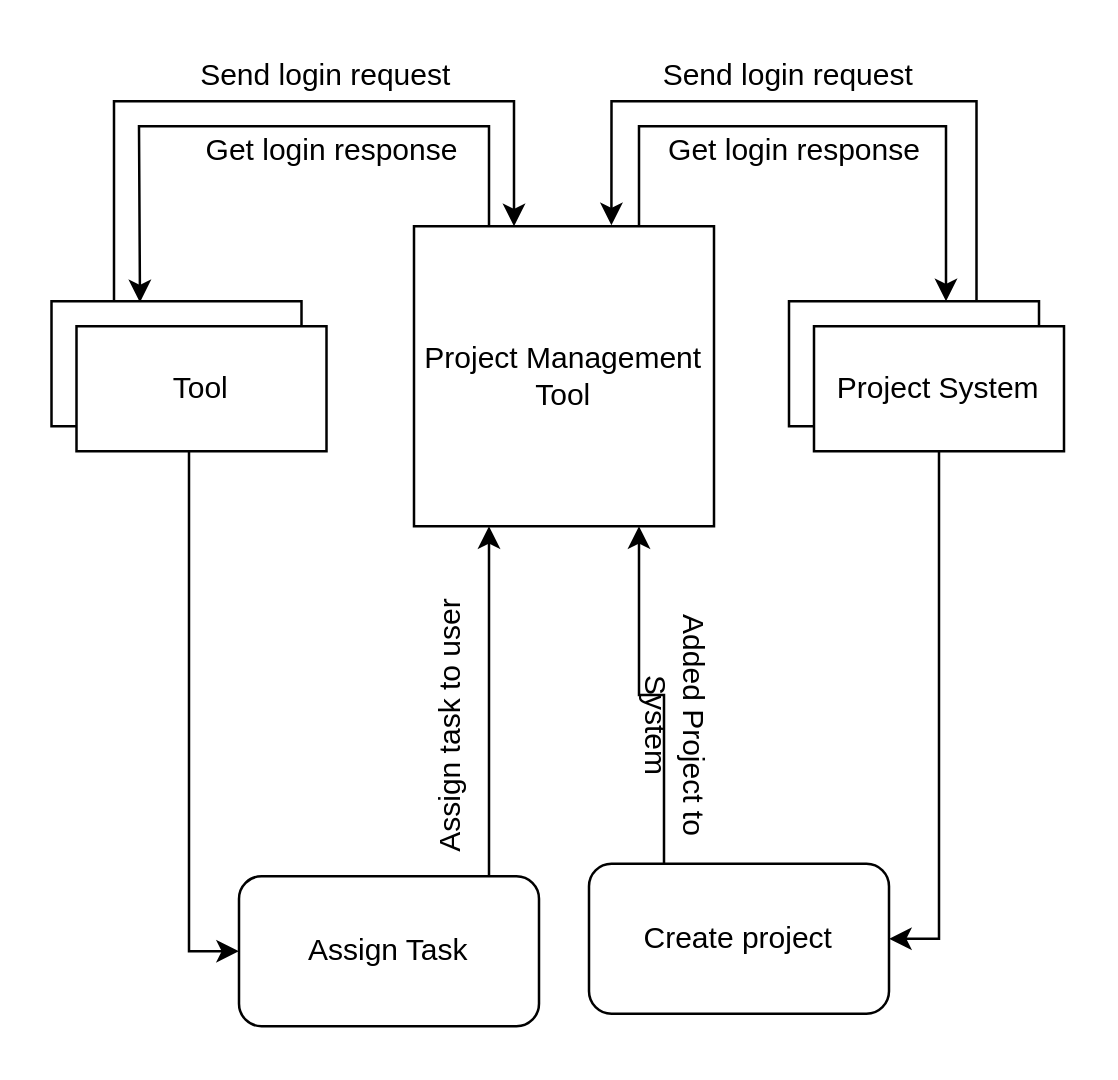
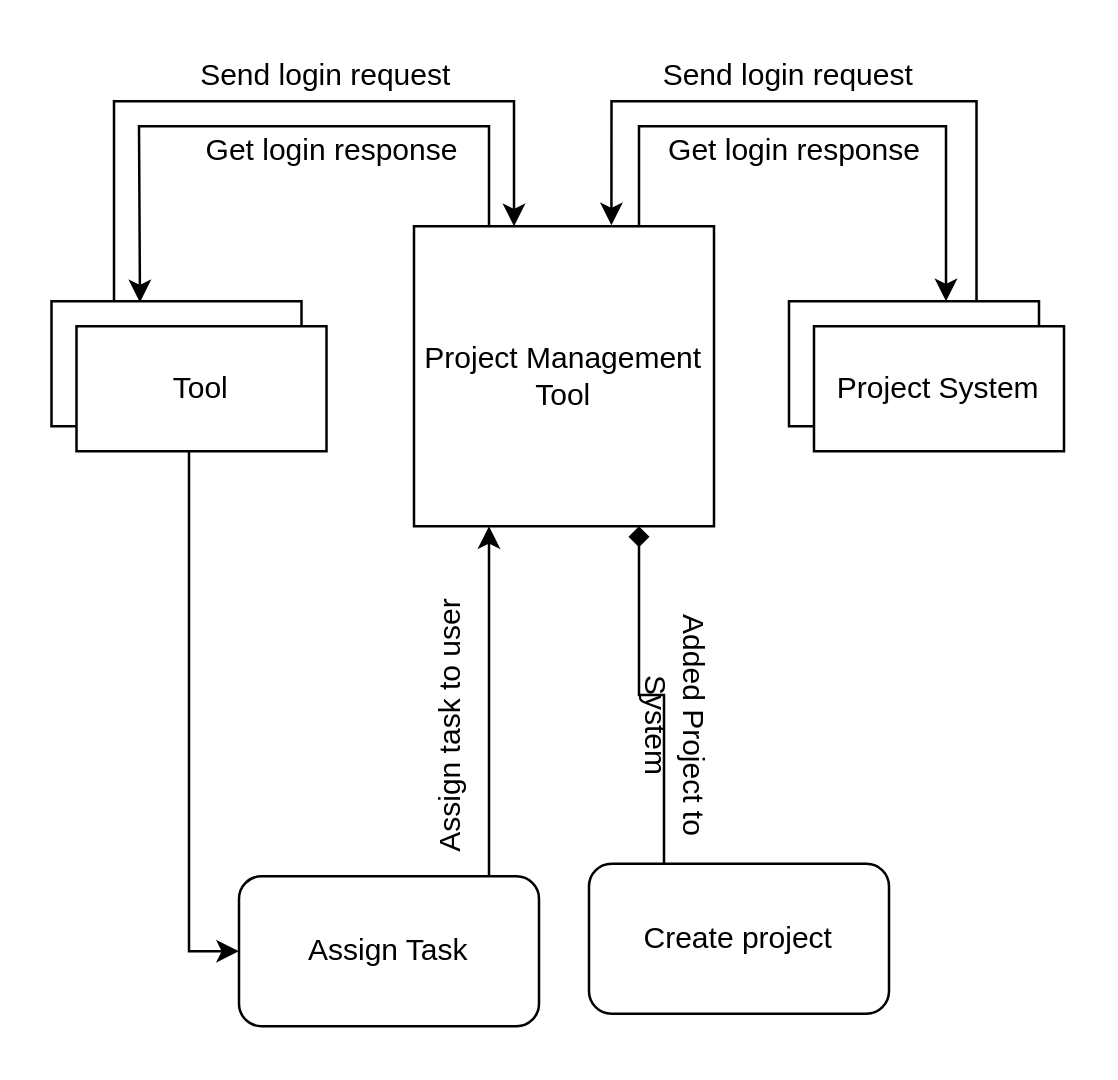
  <mxCell id="0" />
  <mxCell id="1" parent="0" />
  <mxCell id="2" value="Assign Task" style="rounded=1;whiteSpace=wrap;html=1;" vertex="1" parent="1"><mxGeometry x="95" y="350" width="120" height="60" as="geometry" /></mxCell>
- <mxCell id="3" style="edgeStyle=orthogonalEdgeStyle;rounded=0;orthogonalLoop=1;jettySize=auto;html=1;exitX=0.25;exitY=0;exitDx=0;exitDy=0;entryX=0.75;entryY=1;entryDx=0;entryDy=0;" edge="1" parent="1" source="5" target="12"><mxGeometry relative="1" as="geometry" /></mxCell>
+ <mxCell id="3" style="edgeStyle=orthogonalEdgeStyle;rounded=0;orthogonalLoop=1;jettySize=auto;html=1;exitX=0.25;exitY=0;exitDx=0;exitDy=0;entryX=0.75;entryY=1;entryDx=0;entryDy=0;endArrow=diamond;" edge="1" parent="1" source="5" target="12"><mxGeometry relative="1" as="geometry" /></mxCell>
  <mxCell id="4" style="edgeStyle=orthogonalEdgeStyle;rounded=0;orthogonalLoop=1;jettySize=auto;html=1;exitX=0.25;exitY=0;exitDx=0;exitDy=0;entryX=0.75;entryY=1;entryDx=0;entryDy=0;" edge="1" parent="1"><mxGeometry relative="1" as="geometry"><mxPoint x="195" y="350" as="sourcePoint" /><mxPoint x="195" y="210" as="targetPoint" /></mxGeometry></mxCell>
  <mxCell id="5" value="Create project" style="rounded=1;whiteSpace=wrap;html=1;" vertex="1" parent="1"><mxGeometry x="235" y="345" width="120" height="60" as="geometry" /></mxCell>
  <mxCell id="6" value="" style="endArrow=classic;html=1;rounded=0;exitX=0.25;exitY=0;exitDx=0;exitDy=0;" edge="1" parent="1" source="8"><mxGeometry width="50" height="50" relative="1" as="geometry"><mxPoint x="65" y="160" as="sourcePoint" /><mxPoint x="205" y="90" as="targetPoint" /><Array as="points"><mxPoint x="45" y="40" /><mxPoint x="205" y="40" /></Array></mxGeometry></mxCell>
  <mxCell id="7" value="" style="endArrow=none;html=1;rounded=0;exitX=0.354;exitY=0.009;exitDx=0;exitDy=0;exitPerimeter=0;entryX=0.25;entryY=0;entryDx=0;entryDy=0;startArrow=classic;startFill=1;endFill=0;" edge="1" parent="1" source="8" target="12"><mxGeometry width="50" height="50" relative="1" as="geometry"><mxPoint x="55" y="130" as="sourcePoint" /><mxPoint x="215" y="100" as="targetPoint" /><Array as="points"><mxPoint x="55" y="50" /><mxPoint x="195" y="50" /></Array></mxGeometry></mxCell>
  <mxCell id="8" value="" style="html=1;dashed=0;whiteSpace=wrap;" vertex="1" parent="1"><mxGeometry x="20" y="120" width="100" height="50" as="geometry" /></mxCell>
  <mxCell id="9" value="" style="html=1;dashed=0;whiteSpace=wrap;" vertex="1" parent="1"><mxGeometry x="315" y="120" width="100" height="50" as="geometry" /></mxCell>
  <mxCell id="10" style="edgeStyle=orthogonalEdgeStyle;rounded=0;orthogonalLoop=1;jettySize=auto;html=1;entryX=0;entryY=0.5;entryDx=0;entryDy=0;" edge="1" parent="1" source="11" target="2"><mxGeometry relative="1" as="geometry"><Array as="points"><mxPoint x="75" y="380" /></Array></mxGeometry></mxCell>
  <mxCell id="11" value="Tool" style="html=1;dashed=0;whiteSpace=wrap;" vertex="1" parent="1"><mxGeometry x="30" y="130" width="100" height="50" as="geometry" /></mxCell>
  <mxCell id="12" value="Project Management Tool" style="html=1;dashed=0;whiteSpace=wrap;" vertex="1" parent="1"><mxGeometry x="165" y="90" width="120" height="120" as="geometry" /></mxCell>
  <mxCell id="13" style="edgeStyle=orthogonalEdgeStyle;rounded=0;orthogonalLoop=1;jettySize=auto;html=1;entryX=0.658;entryY=-0.003;entryDx=0;entryDy=0;entryPerimeter=0;exitX=0.75;exitY=0;exitDx=0;exitDy=0;" edge="1" parent="1" source="9" target="12"><mxGeometry relative="1" as="geometry"><Array as="points"><mxPoint x="390" y="40" /><mxPoint x="244" y="40" /></Array></mxGeometry></mxCell>
  <mxCell id="14" style="edgeStyle=orthogonalEdgeStyle;rounded=0;orthogonalLoop=1;jettySize=auto;html=1;entryX=0.658;entryY=-0.003;entryDx=0;entryDy=0;entryPerimeter=0;exitX=0.628;exitY=0;exitDx=0;exitDy=0;exitPerimeter=0;startArrow=classic;startFill=1;endArrow=none;endFill=0;" edge="1" parent="1" source="9"><mxGeometry relative="1" as="geometry"><mxPoint x="401" y="120" as="sourcePoint" /><mxPoint x="255" y="90" as="targetPoint" /><Array as="points"><mxPoint x="378" y="50" /><mxPoint x="255" y="50" /></Array></mxGeometry></mxCell>
- <mxCell id="15" style="edgeStyle=orthogonalEdgeStyle;rounded=0;orthogonalLoop=1;jettySize=auto;html=1;entryX=1;entryY=0.5;entryDx=0;entryDy=0;" edge="1" parent="1" source="16" target="5"><mxGeometry relative="1" as="geometry" /></mxCell>
  <mxCell id="16" value="Project System" style="html=1;dashed=0;whiteSpace=wrap;" vertex="1" parent="1"><mxGeometry x="325" y="130" width="100" height="50" as="geometry" /></mxCell>
  <mxCell id="17" value="Send login request" style="text;html=1;strokeColor=none;fillColor=none;align=center;verticalAlign=middle;whiteSpace=wrap;rounded=0;" vertex="1" parent="1"><mxGeometry x="65" y="20" width="130" height="20" as="geometry" /></mxCell>
  <mxCell id="18" value="Send login request" style="text;html=1;strokeColor=none;fillColor=none;align=center;verticalAlign=middle;whiteSpace=wrap;rounded=0;" vertex="1" parent="1"><mxGeometry x="250" y="20" width="130" height="20" as="geometry" /></mxCell>
  <mxCell id="19" value="Added Project to System" style="text;html=1;strokeColor=none;fillColor=none;align=center;verticalAlign=middle;whiteSpace=wrap;rounded=0;rotation=90;" vertex="1" parent="1"><mxGeometry x="205" y="280" width="130" height="20" as="geometry" /></mxCell>
  <mxCell id="20" value="Assign task to user" style="text;html=1;strokeColor=none;fillColor=none;align=center;verticalAlign=middle;whiteSpace=wrap;rounded=0;rotation=-90;" vertex="1" parent="1"><mxGeometry x="115" y="280" width="130" height="20" as="geometry" /></mxCell>
  <mxCell id="21" value="Get login response" style="text;html=1;strokeColor=none;fillColor=none;align=center;verticalAlign=middle;whiteSpace=wrap;rounded=0;" vertex="1" parent="1"><mxGeometry x="80" y="50" width="105" height="20" as="geometry" /></mxCell>
  <mxCell id="22" value="Get login response" style="text;html=1;strokeColor=none;fillColor=none;align=center;verticalAlign=middle;whiteSpace=wrap;rounded=0;" vertex="1" parent="1"><mxGeometry x="265" y="50" width="105" height="20" as="geometry" /></mxCell>
